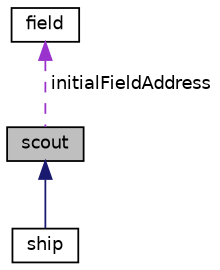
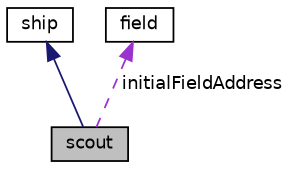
  digraph {
    node [color=black fillcolor=white fontname=Helvetica fontsize=10 shape=record style=filled]
    edge [dir=back fontname=Helvetica fontsize=10 labelfontname=Helvetica labelfontsize=10]
    n1 [fillcolor=grey75 fontcolor=black height=0.2 label=scout width=0.4]
    n2 [height=0.2 label=ship width=0.4]
    n3 [height=0.2 label=field width=0.4]
-   n1 -> n2 [color=midnightblue style=solid]
+   n2 -> n1 [color=midnightblue style=solid]
    n3 -> n1 [color=darkorchid3 label=" initialFieldAddress" style=dashed]
  }
